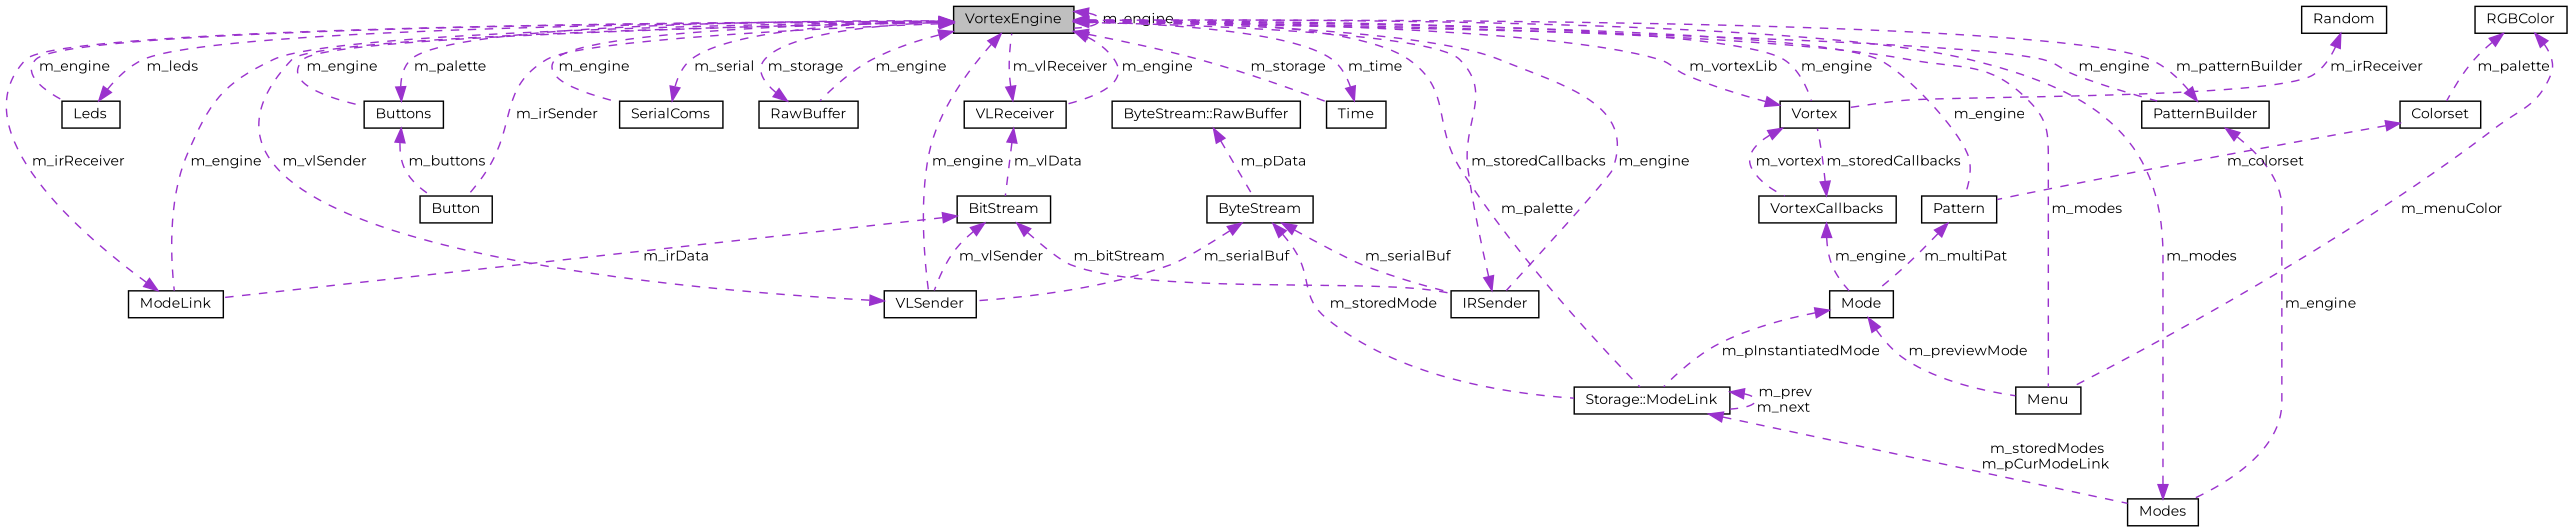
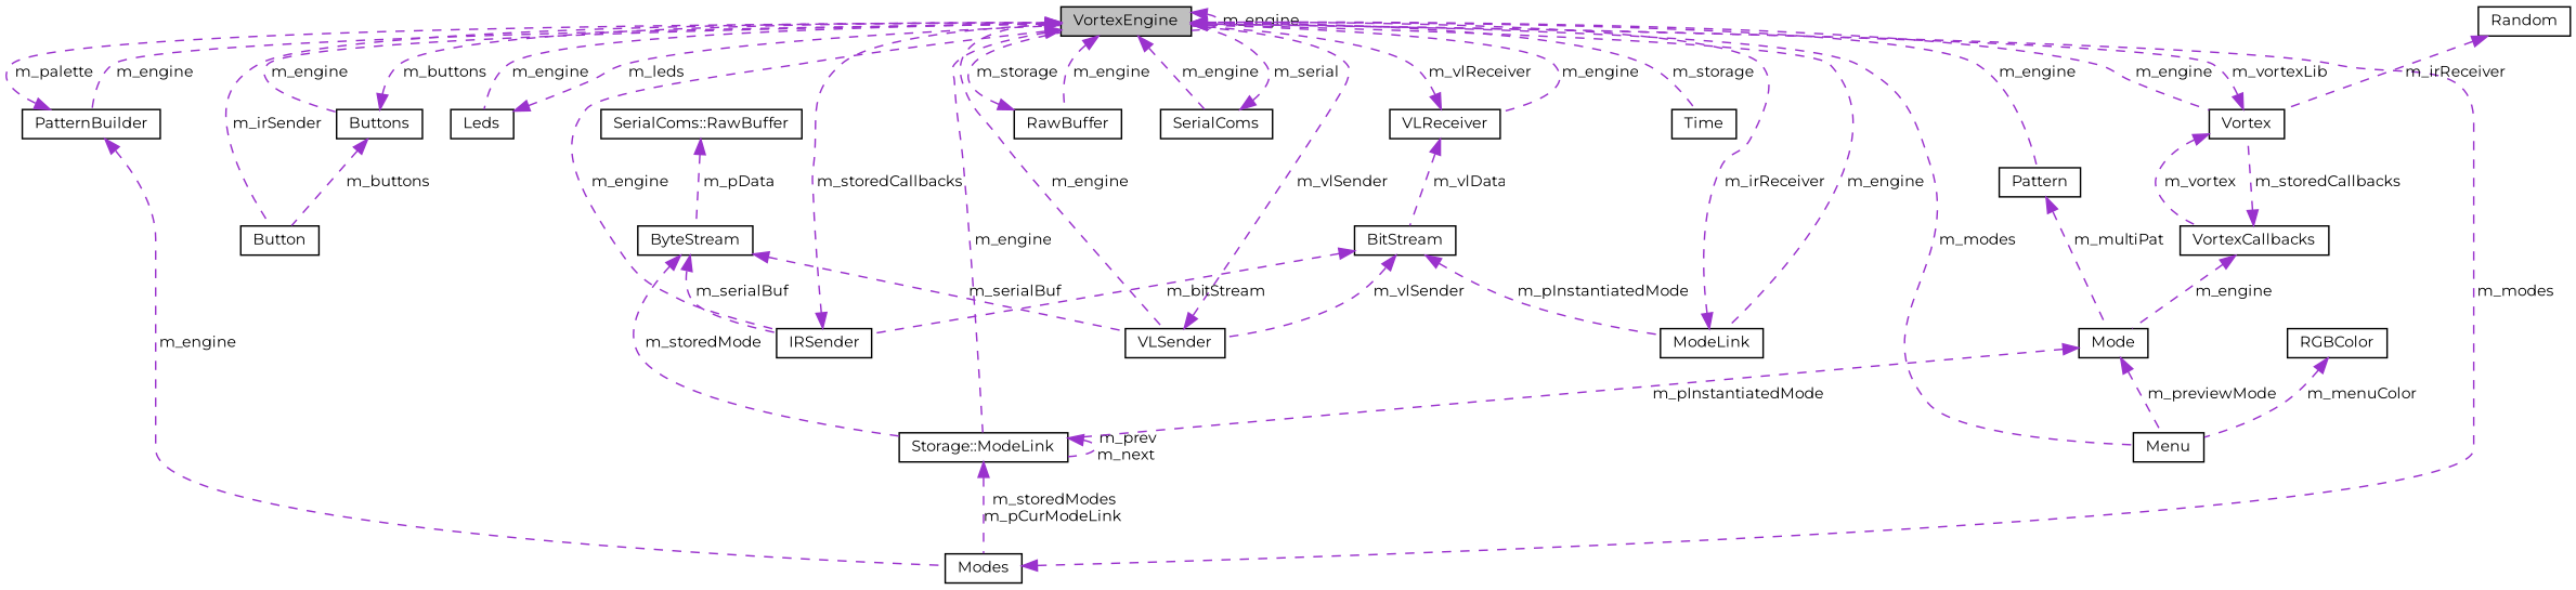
  digraph {
    fontname=Montserrat
    rankdir=TB
    node [color=black fontname=Montserrat fontsize=10 shape=record]
    edge [color=darkorchid3 dir=back fontname=Montserrat fontsize=10 labelfontname=Helvetica labelfontsize=10 style=dashed]
    n1 [fillcolor=grey75 fontcolor=black height=0.2 label=VortexEngine style=filled width=0.4]
    n2 [height=0.2 label=VLReceiver width=0.4]
    n3 [height=0.2 label=RawBuffer width=0.4]
    n4 [height=0.2 label=IRSender width=0.4]
    n5 [height=0.2 label=Buttons width=0.4]
    n6 [height=0.2 label=Button width=0.4]
    n7 [height=0.2 label=Leds width=0.4]
    n8 [height=0.2 label=PatternBuilder width=0.4]
    n9 [height=0.2 label=VLSender width=0.4]
    n10 [height=0.2 label="Storage::ModeLink" width=0.4]
    n11 [height=0.2 label=Pattern width=0.4]
    n12 [height=0.2 label=SerialComs width=0.4]
    n13 [height=0.2 label=Vortex width=0.4]
    n14 [height=0.2 label=ModeLink width=0.4]
    n15 [height=0.2 label=Time width=0.4]
    n16 [height=0.2 label=Menu width=0.4]
    n17 [height=0.2 label=BitStream width=0.4]
    n18 [height=0.2 label=Modes width=0.4]
    n19 [height=0.2 label=Mode width=0.4]
    n20 [height=0.2 label=VortexCallbacks width=0.4]
    n21 [height=0.2 label=ByteStream width=0.4]
-   n22 [height=0.2 label="ByteStream::RawBuffer" width=0.4]
-   n23 [height=0.2 label=Colorset width=0.4]
+   n22 [height=0.2 label="SerialComs::RawBuffer" width=0.4]
    n24 [height=0.2 label=RGBColor width=0.4]
    n25 [height=0.2 label=Random width=0.4]
    n1 -> n1 [label=" m_engine"]
    n1 -> n2 [label=" m_engine"]
    n1 -> n3 [label=" m_engine"]
    n1 -> n4 [label=" m_engine"]
    n1 -> n5 [label=" m_engine"]
    n1 -> n6 [label=" m_irSender"]
    n1 -> n7 [label=" m_engine"]
    n1 -> n8 [label=" m_engine"]
    n1 -> n9 [label=" m_engine"]
-   n1 -> n10 [label=" m_palette"]
+   n1 -> n10 [label=" m_engine"]
    n1 -> n11 [label=" m_engine"]
    n1 -> n12 [label=" m_engine"]
    n1 -> n13 [label=" m_engine"]
    n1 -> n14 [label=" m_engine"]
    n1 -> n15 [label=" m_storage"]
    n1 -> n16 [label=" m_modes"]
    n2 -> n1 [label=" m_vlReceiver"]
    n2 -> n17 [label=" m_vlData"]
    n3 -> n1 [label=" m_storage"]
    n4 -> n1 [label=" m_storedCallbacks"]
-   n5 -> n1 [label=" m_palette"]
+   n5 -> n1 [label=" m_buttons"]
    n5 -> n6 [label=" m_buttons"]
    n7 -> n1 [label=" m_leds"]
-   n8 -> n1 [label=" m_patternBuilder"]
+   n8 -> n1 [label=" m_palette"]
    n8 -> n18 [label=" m_engine"]
    n9 -> n1 [label=" m_vlSender"]
    n10 -> n10 [label=" m_prev\nm_next"]
    n10 -> n18 [label=" m_storedModes\nm_pCurModeLink"]
    n11 -> n19 [label=" m_multiPat"]
    n12 -> n1 [label=" m_serial"]
    n13 -> n1 [label=" m_vortexLib"]
    n13 -> n20 [label=" m_vortex"]
    n14 -> n1 [label=" m_irReceiver"]
-   n15 -> n1 [label=" m_time"]
    n17 -> n4 [label=" m_bitStream"]
    n17 -> n9 [label=" m_vlSender"]
-   n17 -> n14 [label=" m_irData"]
+   n17 -> n14 [label=" m_pInstantiatedMode"]
    n18 -> n1 [label=" m_modes"]
    n19 -> n10 [label=" m_pInstantiatedMode"]
    n19 -> n16 [label=" m_previewMode"]
    n20 -> n13 [label=" m_storedCallbacks"]
    n20 -> n19 [label=" m_engine"]
    n21 -> n4 [label=" m_serialBuf"]
    n21 -> n9 [label=" m_serialBuf"]
    n21 -> n10 [label=" m_storedMode"]
    n22 -> n21 [label=" m_pData"]
-   n23 -> n11 [label=" m_colorset"]
    n24 -> n16 [label=" m_menuColor"]
-   n24 -> n23 [label=" m_palette"]
    n25 -> n13 [label=" m_irReceiver"]
  }
